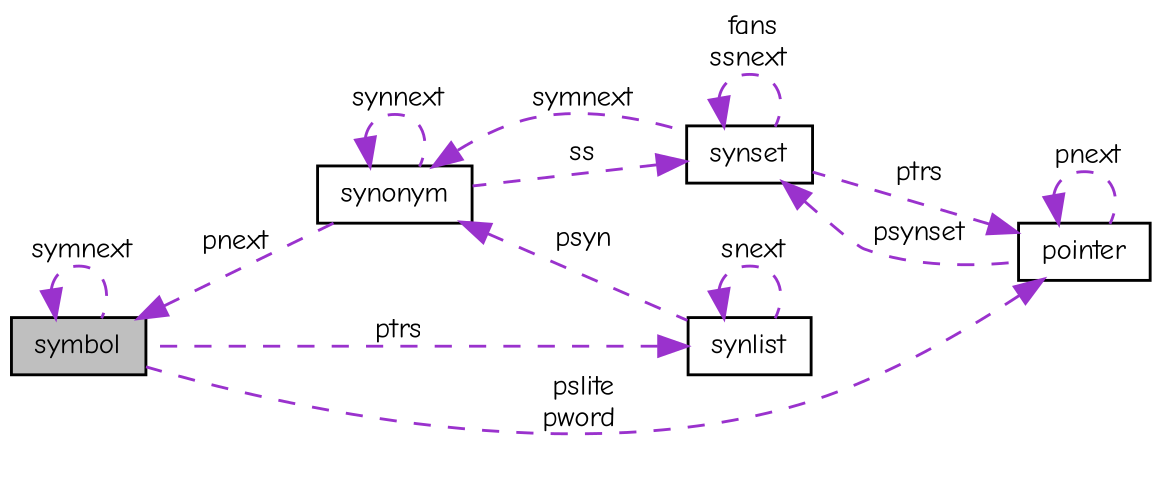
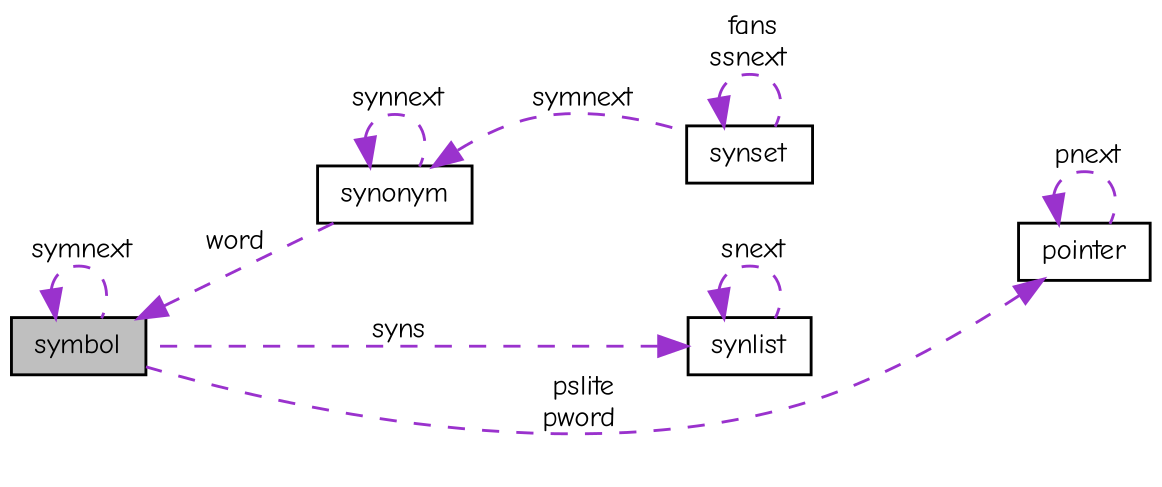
  digraph {
    fontname="Comic Neue"
    rankdir=LR
    node [color=black fillcolor=white fontname="Comic Neue" fontsize=10 shape=record style=filled]
    edge [color=darkorchid3 dir=back fontname="Comic Neue" fontsize=10 labelfontname=Helvetica labelfontsize=10 style=dashed]
    n1 [fillcolor=grey75 fontcolor=black height=0.2 label=symbol width=0.4]
    n2 [height=0.2 label=synonym width=0.4]
    n3 [height=0.2 label=synlist width=0.4]
    n4 [height=0.2 label=synset width=0.4]
    n5 [height=0.2 label=pointer width=0.4]
    n1 -> n1 [label=" symnext"]
-   n1 -> n2 [label=" pnext"]
+   n1 -> n2 [label=" word"]
    n2 -> n2 [label=" synnext"]
-   n2 -> n3 [label=" psyn"]
    n2 -> n4 [label=" symnext"]
-   n3 -> n1 [label=" ptrs"]
+   n3 -> n1 [label=" syns"]
    n3 -> n3 [label=" snext"]
-   n4 -> n2 [label=" ss"]
    n4 -> n4 [label=" fans\nssnext"]
-   n4 -> n5 [label=" psynset"]
    n5 -> n1 [label=" pslite\npword"]
-   n5 -> n4 [label=" ptrs"]
    n5 -> n5 [label=" pnext"]
  }
